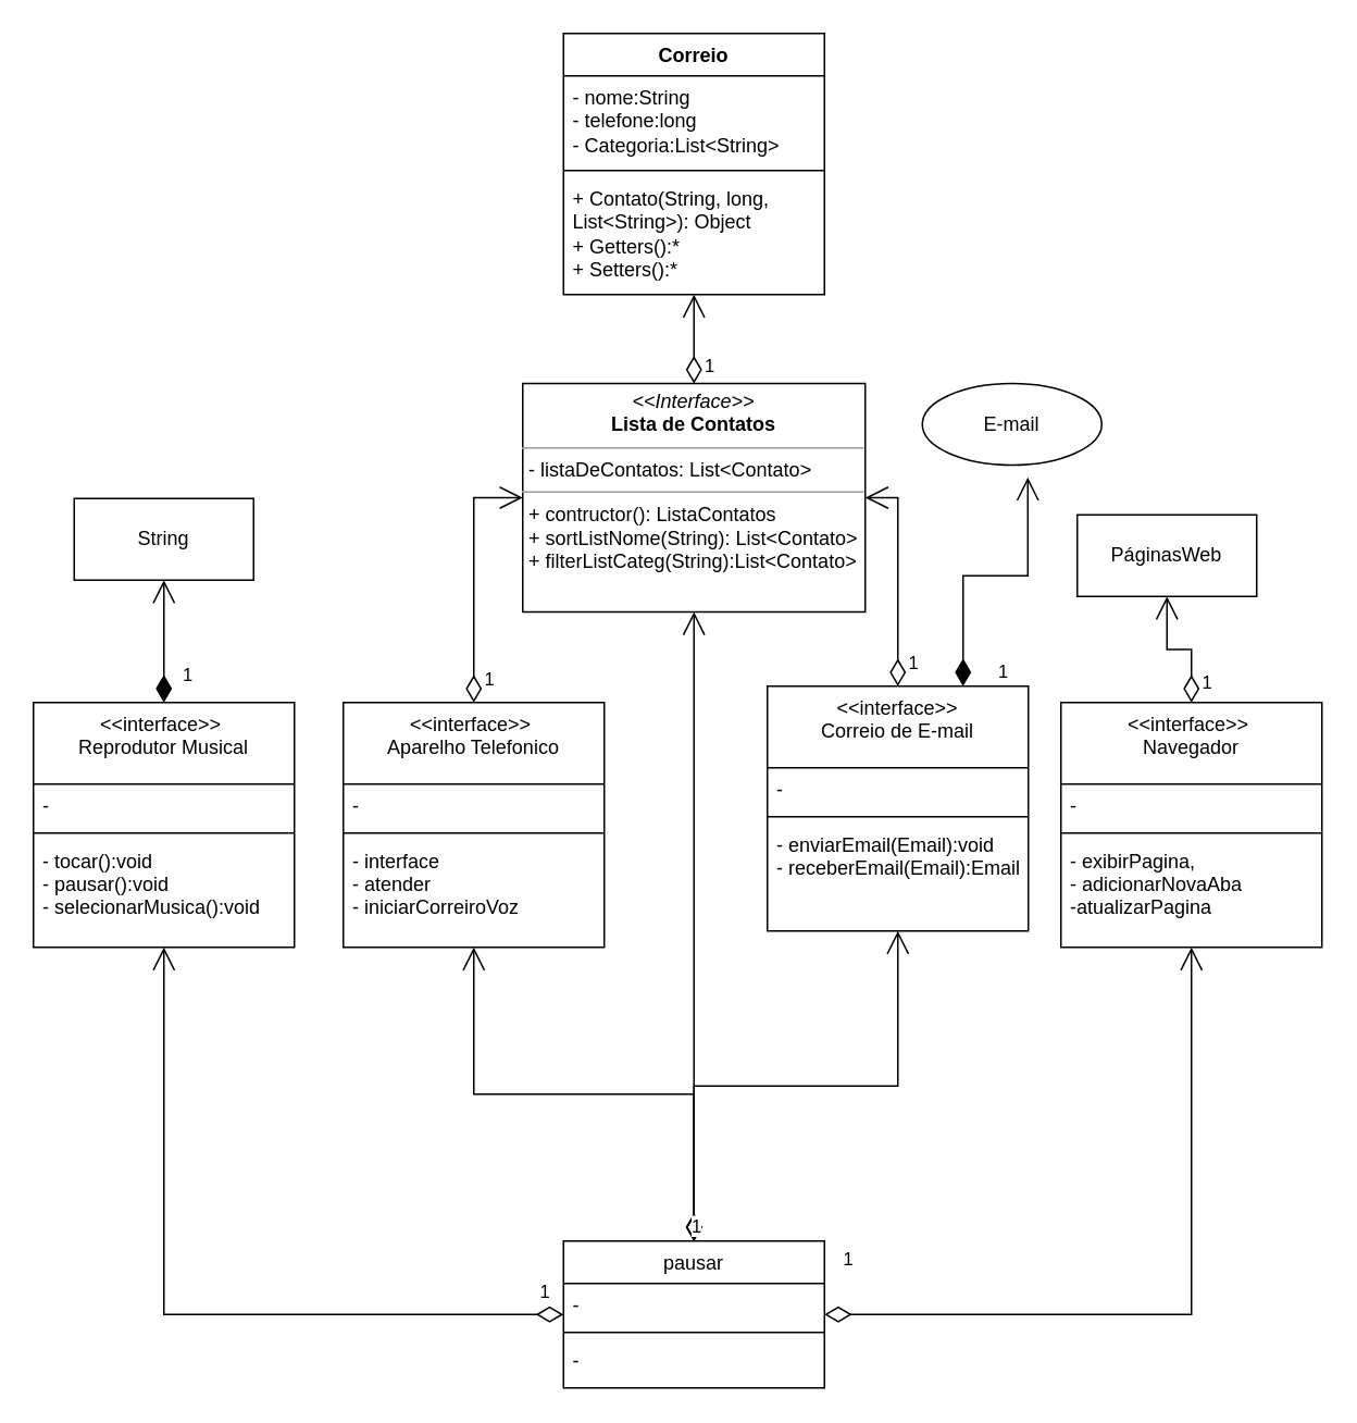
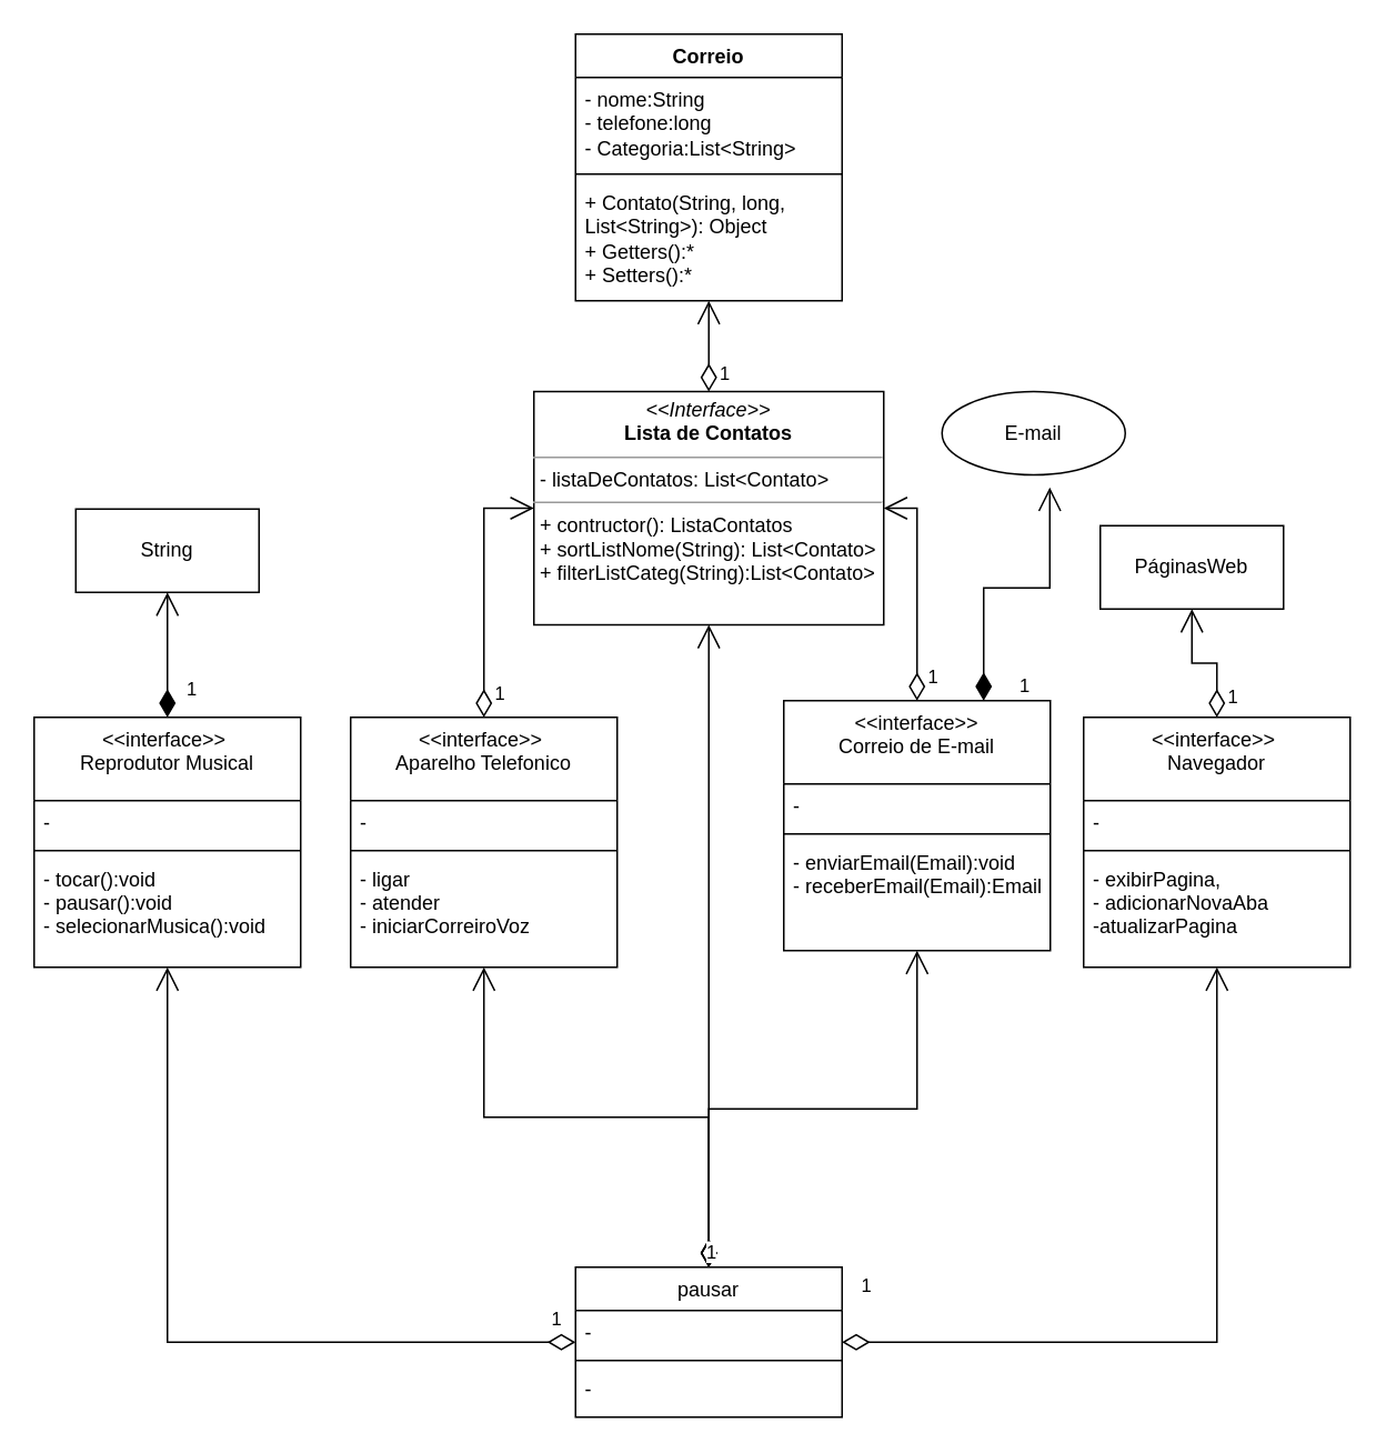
  <mxCell id="0" />
  <mxCell id="1" parent="0" />
  <mxCell id="2" value="pausar" style="swimlane;fontStyle=0;align=center;verticalAlign=top;childLayout=stackLayout;horizontal=1;startSize=26;horizontalStack=0;resizeParent=1;resizeLast=0;collapsible=1;marginBottom=0;rounded=0;shadow=0;strokeWidth=1;" vertex="1" parent="1"><mxGeometry x="345" y="760" width="160" height="90" as="geometry"><mxRectangle x="440" y="1040" width="160" height="26" as="alternateBounds" /></mxGeometry></mxCell>
  <mxCell id="3" value="-    " style="text;align=left;verticalAlign=top;spacingLeft=4;spacingRight=4;overflow=hidden;rotatable=0;points=[[0,0.5],[1,0.5]];portConstraint=eastwest;rounded=0;shadow=0;html=0;" vertex="1" parent="2"><mxGeometry y="26" width="160" height="26" as="geometry" /></mxCell>
  <mxCell id="4" value="" style="line;html=1;strokeWidth=1;align=left;verticalAlign=middle;spacingTop=-1;spacingLeft=3;spacingRight=3;rotatable=0;labelPosition=right;points=[];portConstraint=eastwest;" vertex="1" parent="2"><mxGeometry y="52" width="160" height="8" as="geometry" /></mxCell>
  <mxCell id="5" value="-" style="text;align=left;verticalAlign=top;spacingLeft=4;spacingRight=4;overflow=hidden;rotatable=0;points=[[0,0.5],[1,0.5]];portConstraint=eastwest;" vertex="1" parent="2"><mxGeometry y="60" width="160" height="26" as="geometry" /></mxCell>
  <mxCell id="6" value="&lt;&lt;interface&gt;&gt; &#10;Reprodutor Musical" style="swimlane;fontStyle=0;align=center;verticalAlign=top;childLayout=stackLayout;horizontal=1;startSize=50;horizontalStack=0;resizeParent=1;resizeLast=0;collapsible=1;marginBottom=0;rounded=0;shadow=0;strokeWidth=1;" vertex="1" parent="1"><mxGeometry x="20" y="430" width="160" height="150" as="geometry"><mxRectangle x="220" y="840" width="160" height="40" as="alternateBounds" /></mxGeometry></mxCell>
  <mxCell id="7" value="-" style="text;align=left;verticalAlign=top;spacingLeft=4;spacingRight=4;overflow=hidden;rotatable=0;points=[[0,0.5],[1,0.5]];portConstraint=eastwest;rounded=0;shadow=0;html=0;" vertex="1" parent="6"><mxGeometry y="50" width="160" height="26" as="geometry" /></mxCell>
  <mxCell id="8" value="" style="line;html=1;strokeWidth=1;align=left;verticalAlign=middle;spacingTop=-1;spacingLeft=3;spacingRight=3;rotatable=0;labelPosition=right;points=[];portConstraint=eastwest;" vertex="1" parent="6"><mxGeometry y="76" width="160" height="8" as="geometry" /></mxCell>
  <mxCell id="9" value="- tocar():void&#10;- pausar():void&#10;- selecionarMusica():void&#10;&#10;" style="text;align=left;verticalAlign=top;spacingLeft=4;spacingRight=4;overflow=hidden;rotatable=0;points=[[0,0.5],[1,0.5]];portConstraint=eastwest;" vertex="1" parent="6"><mxGeometry y="84" width="160" height="56" as="geometry" /></mxCell>
  <mxCell id="10" value="&lt;&lt;interface&gt;&gt; &#10;Aparelho Telefonico&#10;" style="swimlane;fontStyle=0;align=center;verticalAlign=top;childLayout=stackLayout;horizontal=1;startSize=50;horizontalStack=0;resizeParent=1;resizeLast=0;collapsible=1;marginBottom=0;rounded=0;shadow=0;strokeWidth=1;" vertex="1" parent="1"><mxGeometry x="210" y="430" width="160" height="150" as="geometry"><mxRectangle x="220" y="840" width="160" height="40" as="alternateBounds" /></mxGeometry></mxCell>
  <mxCell id="11" value="-" style="text;align=left;verticalAlign=top;spacingLeft=4;spacingRight=4;overflow=hidden;rotatable=0;points=[[0,0.5],[1,0.5]];portConstraint=eastwest;rounded=0;shadow=0;html=0;" vertex="1" parent="10"><mxGeometry y="50" width="160" height="26" as="geometry" /></mxCell>
  <mxCell id="12" value="" style="line;html=1;strokeWidth=1;align=left;verticalAlign=middle;spacingTop=-1;spacingLeft=3;spacingRight=3;rotatable=0;labelPosition=right;points=[];portConstraint=eastwest;" vertex="1" parent="10"><mxGeometry y="76" width="160" height="8" as="geometry" /></mxCell>
- <mxCell id="13" value="- interface&#10;- atender&#10;- iniciarCorreiroVoz&#10;&#10;" style="text;align=left;verticalAlign=top;spacingLeft=4;spacingRight=4;overflow=hidden;rotatable=0;points=[[0,0.5],[1,0.5]];portConstraint=eastwest;" vertex="1" parent="10"><mxGeometry y="84" width="160" height="56" as="geometry" /></mxCell>
+ <mxCell id="13" value="- ligar&#10;- atender&#10;- iniciarCorreiroVoz&#10;&#10;" style="text;align=left;verticalAlign=top;spacingLeft=4;spacingRight=4;overflow=hidden;rotatable=0;points=[[0,0.5],[1,0.5]];portConstraint=eastwest;" vertex="1" parent="10"><mxGeometry y="84" width="160" height="56" as="geometry" /></mxCell>
  <mxCell id="14" value="&lt;&lt;interface&gt;&gt; &#10;Navegador" style="swimlane;fontStyle=0;align=center;verticalAlign=top;childLayout=stackLayout;horizontal=1;startSize=50;horizontalStack=0;resizeParent=1;resizeLast=0;collapsible=1;marginBottom=0;rounded=0;shadow=0;strokeWidth=1;" vertex="1" parent="1"><mxGeometry x="650" y="430" width="160" height="150" as="geometry"><mxRectangle x="220" y="840" width="160" height="40" as="alternateBounds" /></mxGeometry></mxCell>
  <mxCell id="15" value="-" style="text;align=left;verticalAlign=top;spacingLeft=4;spacingRight=4;overflow=hidden;rotatable=0;points=[[0,0.5],[1,0.5]];portConstraint=eastwest;rounded=0;shadow=0;html=0;" vertex="1" parent="14"><mxGeometry y="50" width="160" height="26" as="geometry" /></mxCell>
  <mxCell id="16" value="" style="line;html=1;strokeWidth=1;align=left;verticalAlign=middle;spacingTop=-1;spacingLeft=3;spacingRight=3;rotatable=0;labelPosition=right;points=[];portConstraint=eastwest;" vertex="1" parent="14"><mxGeometry y="76" width="160" height="8" as="geometry" /></mxCell>
  <mxCell id="17" value="- exibirPagina,&#10;- adicionarNovaAba&#10;-atualizarPagina&#10;&#10;" style="text;align=left;verticalAlign=top;spacingLeft=4;spacingRight=4;overflow=hidden;rotatable=0;points=[[0,0.5],[1,0.5]];portConstraint=eastwest;" vertex="1" parent="14"><mxGeometry y="84" width="160" height="56" as="geometry" /></mxCell>
  <mxCell id="18" value="String" style="html=1;whiteSpace=wrap;" vertex="1" parent="1"><mxGeometry x="45" y="305" width="110" height="50" as="geometry" /></mxCell>
  <mxCell id="19" value="1" style="endArrow=open;html=1;endSize=12;startArrow=diamondThin;startSize=14;startFill=1;edgeStyle=orthogonalEdgeStyle;align=left;verticalAlign=bottom;rounded=0;exitX=0.5;exitY=0;exitDx=0;exitDy=0;entryX=0.5;entryY=1;entryDx=0;entryDy=0;" edge="1" parent="1" source="6" target="18"><mxGeometry x="-0.778" y="-10" relative="1" as="geometry"><mxPoint x="280" y="310" as="sourcePoint" /><mxPoint x="440" y="310" as="targetPoint" /><mxPoint as="offset" /></mxGeometry></mxCell>
  <mxCell id="20" value="1" style="endArrow=open;html=1;endSize=12;startArrow=diamondThin;startSize=14;startFill=0;edgeStyle=orthogonalEdgeStyle;align=left;verticalAlign=bottom;rounded=0;entryX=0.5;entryY=1;entryDx=0;entryDy=0;" edge="1" parent="1" source="2" target="6"><mxGeometry x="-0.93" y="-5" relative="1" as="geometry"><mxPoint x="280" y="580" as="sourcePoint" /><mxPoint x="440" y="580" as="targetPoint" /><mxPoint as="offset" /></mxGeometry></mxCell>
  <mxCell id="21" value="1" style="endArrow=open;html=1;endSize=12;startArrow=diamondThin;startSize=14;startFill=0;edgeStyle=orthogonalEdgeStyle;align=left;verticalAlign=bottom;rounded=0;" edge="1" parent="1" source="2" target="14"><mxGeometry x="-0.96" y="25" relative="1" as="geometry"><mxPoint x="680" y="725" as="sourcePoint" /><mxPoint x="540" y="580" as="targetPoint" /><mxPoint x="1" as="offset" /></mxGeometry></mxCell>
  <mxCell id="22" value="Correio" style="swimlane;fontStyle=1;align=center;verticalAlign=top;childLayout=stackLayout;horizontal=1;startSize=26;horizontalStack=0;resizeParent=1;resizeParentMax=0;resizeLast=0;collapsible=1;marginBottom=0;whiteSpace=wrap;html=1;" vertex="1" parent="1"><mxGeometry x="345" y="20" width="160" height="160" as="geometry" /></mxCell>
  <mxCell id="23" value="&lt;div&gt;- nome:String&lt;/div&gt;&lt;div&gt;- telefone:long&lt;/div&gt;&lt;div&gt;- Categoria:List&amp;lt;String&amp;gt;&lt;br&gt;&lt;/div&gt;&lt;div&gt;&lt;br&gt;&lt;/div&gt;" style="text;strokeColor=none;fillColor=none;align=left;verticalAlign=top;spacingLeft=4;spacingRight=4;overflow=hidden;rotatable=0;points=[[0,0.5],[1,0.5]];portConstraint=eastwest;whiteSpace=wrap;html=1;" vertex="1" parent="22"><mxGeometry y="26" width="160" height="54" as="geometry" /></mxCell>
  <mxCell id="24" value="" style="line;strokeWidth=1;fillColor=none;align=left;verticalAlign=middle;spacingTop=-1;spacingLeft=3;spacingRight=3;rotatable=0;labelPosition=right;points=[];portConstraint=eastwest;strokeColor=inherit;" vertex="1" parent="22"><mxGeometry y="80" width="160" height="8" as="geometry" /></mxCell>
  <mxCell id="25" value="&lt;div&gt;+ Contato(String, long, List&amp;lt;String&amp;gt;): Object&lt;/div&gt;&lt;div&gt;+ Getters():*&lt;/div&gt;&lt;div&gt;+ Setters():*&lt;br&gt;&lt;/div&gt;" style="text;strokeColor=none;fillColor=none;align=left;verticalAlign=top;spacingLeft=4;spacingRight=4;overflow=hidden;rotatable=0;points=[[0,0.5],[1,0.5]];portConstraint=eastwest;whiteSpace=wrap;html=1;" vertex="1" parent="22"><mxGeometry y="88" width="160" height="72" as="geometry" /></mxCell>
  <mxCell id="26" value="1" style="endArrow=open;html=1;endSize=12;startArrow=diamondThin;startSize=14;startFill=0;edgeStyle=orthogonalEdgeStyle;align=left;verticalAlign=bottom;rounded=0;" edge="1" parent="1" source="30" target="22"><mxGeometry x="-0.93" y="-5" relative="1" as="geometry"><mxPoint x="435" y="250" as="sourcePoint" /><mxPoint x="310" y="190" as="targetPoint" /><mxPoint as="offset" /></mxGeometry></mxCell>
  <mxCell id="27" value="PáginasWeb" style="html=1;whiteSpace=wrap;" vertex="1" parent="1"><mxGeometry x="660" y="315" width="110" height="50" as="geometry" /></mxCell>
  <mxCell id="28" value="1" style="endArrow=open;html=1;endSize=12;startArrow=diamondThin;startSize=14;startFill=0;edgeStyle=orthogonalEdgeStyle;align=left;verticalAlign=bottom;rounded=0;" edge="1" parent="1" source="14" target="27"><mxGeometry x="-0.93" y="-5" relative="1" as="geometry"><mxPoint x="619" y="400" as="sourcePoint" /><mxPoint x="619" y="320" as="targetPoint" /><mxPoint as="offset" /></mxGeometry></mxCell>
  <mxCell id="29" value="1" style="endArrow=open;html=1;endSize=12;startArrow=diamondThin;startSize=14;startFill=0;edgeStyle=orthogonalEdgeStyle;align=left;verticalAlign=bottom;rounded=0;entryX=0;entryY=0.5;entryDx=0;entryDy=0;" edge="1" parent="1" source="10" target="30"><mxGeometry x="-0.93" y="-5" relative="1" as="geometry"><mxPoint x="310" y="440" as="sourcePoint" /><mxPoint x="380" y="300" as="targetPoint" /><mxPoint as="offset" /></mxGeometry></mxCell>
  <mxCell id="30" value="&lt;p style=&quot;margin:0px;margin-top:4px;text-align:center;&quot;&gt;&lt;i&gt;&amp;lt;&amp;lt;Interface&amp;gt;&amp;gt;&lt;/i&gt;&lt;br&gt;&lt;/p&gt;&lt;div align=&quot;center&quot;&gt;&lt;b&gt;Lista de Contatos&lt;/b&gt;&lt;/div&gt;&lt;hr size=&quot;1&quot;&gt;&lt;p style=&quot;margin:0px;margin-left:4px;&quot;&gt;- listaDeContatos: List&amp;lt;Contato&amp;gt;&lt;br&gt;&lt;/p&gt;&lt;hr size=&quot;1&quot;&gt;&lt;p style=&quot;margin:0px;margin-left:4px;&quot;&gt;+ contructor(): ListaContatos&lt;br&gt;+ sortListNome(String): List&amp;lt;Contato&amp;gt;&lt;/p&gt;&lt;p style=&quot;margin:0px;margin-left:4px;&quot;&gt;+ filterListCateg(String):List&amp;lt;Contato&amp;gt;&lt;br&gt;&lt;/p&gt;" style="verticalAlign=top;align=left;overflow=fill;fontSize=12;fontFamily=Helvetica;html=1;whiteSpace=wrap;" vertex="1" parent="1"><mxGeometry x="320" y="234.5" width="210" height="140" as="geometry" /></mxCell>
  <mxCell id="31" value="&lt;&lt;interface&gt;&gt;&#10;Correio de E-mail&#10;&#10;" style="swimlane;fontStyle=0;align=center;verticalAlign=top;childLayout=stackLayout;horizontal=1;startSize=50;horizontalStack=0;resizeParent=1;resizeLast=0;collapsible=1;marginBottom=0;rounded=0;shadow=0;strokeWidth=1;" vertex="1" parent="1"><mxGeometry x="470" y="420" width="160" height="150" as="geometry"><mxRectangle x="220" y="840" width="160" height="40" as="alternateBounds" /></mxGeometry></mxCell>
  <mxCell id="32" value="-" style="text;align=left;verticalAlign=top;spacingLeft=4;spacingRight=4;overflow=hidden;rotatable=0;points=[[0,0.5],[1,0.5]];portConstraint=eastwest;rounded=0;shadow=0;html=0;" vertex="1" parent="31"><mxGeometry y="50" width="160" height="26" as="geometry" /></mxCell>
  <mxCell id="33" value="" style="line;html=1;strokeWidth=1;align=left;verticalAlign=middle;spacingTop=-1;spacingLeft=3;spacingRight=3;rotatable=0;labelPosition=right;points=[];portConstraint=eastwest;" vertex="1" parent="31"><mxGeometry y="76" width="160" height="8" as="geometry" /></mxCell>
  <mxCell id="34" value="- enviarEmail(Email):void&#10;- receberEmail(Email):Email&#10;&#10;" style="text;align=left;verticalAlign=top;spacingLeft=4;spacingRight=4;overflow=hidden;rotatable=0;points=[[0,0.5],[1,0.5]];portConstraint=eastwest;" vertex="1" parent="31"><mxGeometry y="84" width="160" height="56" as="geometry" /></mxCell>
  <mxCell id="35" value="1" style="endArrow=open;html=1;endSize=12;startArrow=diamondThin;startSize=14;startFill=0;edgeStyle=orthogonalEdgeStyle;align=left;verticalAlign=bottom;rounded=0;entryX=1;entryY=0.5;entryDx=0;entryDy=0;" edge="1" parent="1" source="31" target="30"><mxGeometry x="-0.93" y="-5" relative="1" as="geometry"><mxPoint x="580" y="373.97" as="sourcePoint" /><mxPoint x="610" y="248.97" as="targetPoint" /><mxPoint as="offset" /></mxGeometry></mxCell>
  <mxCell id="36" value="&lt;div&gt;E-mail&lt;/div&gt;" style="ellipse;html=1;whiteSpace=wrap;" vertex="1" parent="1"><mxGeometry x="565" y="234.5" width="110" height="50" as="geometry" /></mxCell>
  <mxCell id="37" value="1" style="endArrow=open;html=1;endSize=12;startArrow=diamondThin;startSize=14;startFill=1;edgeStyle=orthogonalEdgeStyle;align=left;verticalAlign=bottom;rounded=0;exitX=0.75;exitY=0;exitDx=0;exitDy=0;entryX=0.588;entryY=1.151;entryDx=0;entryDy=0;entryPerimeter=0;" edge="1" parent="1" source="31" target="36"><mxGeometry x="-1" y="-20" relative="1" as="geometry"><mxPoint x="600" y="160" as="sourcePoint" /><mxPoint x="760" y="160" as="targetPoint" /><mxPoint as="offset" /></mxGeometry></mxCell>
  <mxCell id="38" value="1" style="endArrow=open;html=1;endSize=12;startArrow=diamondThin;startSize=14;startFill=0;edgeStyle=orthogonalEdgeStyle;align=left;verticalAlign=bottom;rounded=0;" edge="1" parent="1" source="2" target="30"><mxGeometry x="-1" y="3" relative="1" as="geometry"><mxPoint x="320" y="660" as="sourcePoint" /><mxPoint x="480" y="660" as="targetPoint" /></mxGeometry></mxCell>
  <mxCell id="39" value="1" style="endArrow=open;html=1;endSize=12;startArrow=diamondThin;startSize=14;startFill=0;edgeStyle=orthogonalEdgeStyle;align=left;verticalAlign=bottom;rounded=0;entryX=0.5;entryY=1;entryDx=0;entryDy=0;exitX=0.5;exitY=0;exitDx=0;exitDy=0;" edge="1" parent="1" source="2" target="31"><mxGeometry x="-1" y="3" relative="1" as="geometry"><mxPoint x="420" y="700" as="sourcePoint" /><mxPoint x="580" y="700" as="targetPoint" /></mxGeometry></mxCell>
  <mxCell id="40" value="1" style="endArrow=open;html=1;endSize=12;startArrow=diamondThin;startSize=14;startFill=0;edgeStyle=orthogonalEdgeStyle;align=left;verticalAlign=bottom;rounded=0;entryX=0.5;entryY=1;entryDx=0;entryDy=0;exitX=0.5;exitY=0;exitDx=0;exitDy=0;" edge="1" parent="1" source="2" target="10"><mxGeometry x="-1" y="3" relative="1" as="geometry"><mxPoint x="370" y="720" as="sourcePoint" /><mxPoint x="430" y="730" as="targetPoint" /></mxGeometry></mxCell>
